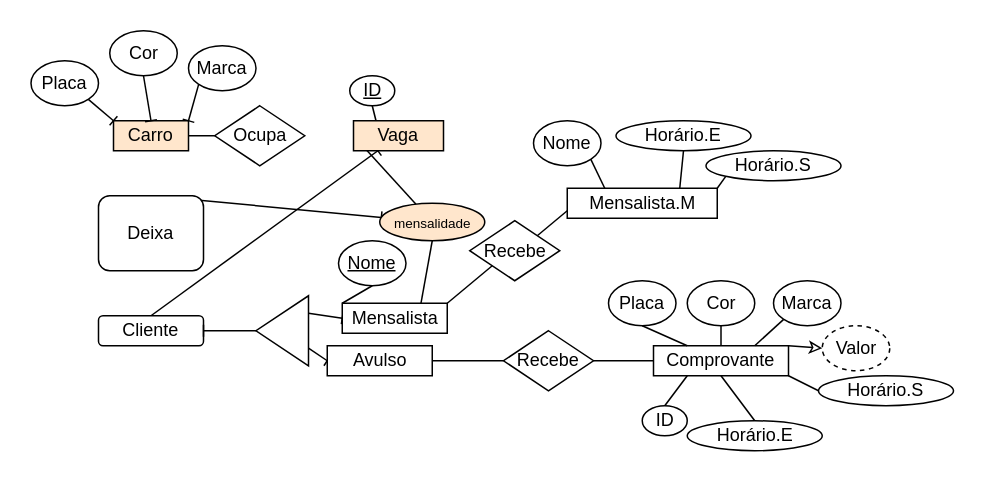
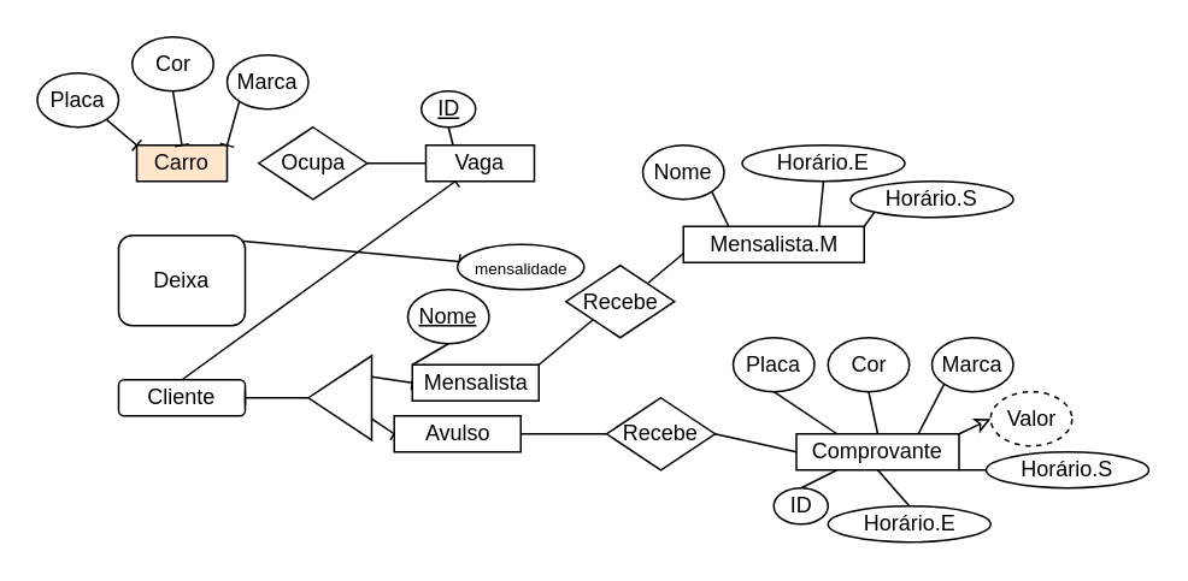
  <mxCell id="0" />
  <mxCell id="1" parent="0" />
  <mxCell id="2" style="edgeStyle=none;rounded=0;orthogonalLoop=1;jettySize=auto;html=1;exitX=0.5;exitY=0;exitDx=0;exitDy=0;endArrow=baseDash;endFill=0;" edge="1" parent="1" source="3" target="28"><mxGeometry relative="1" as="geometry"><mxPoint x="100" y="150" as="targetPoint" /></mxGeometry></mxCell>
  <mxCell id="3" value="Cliente" style="whiteSpace=wrap;html=1;rounded=1;" vertex="1" parent="1"><mxGeometry x="65" y="210" width="70" height="20" as="geometry" /></mxCell>
  <mxCell id="4" style="edgeStyle=none;rounded=0;orthogonalLoop=1;jettySize=auto;html=1;exitX=0.75;exitY=0;exitDx=0;exitDy=0;endArrow=baseDash;endFill=0;" edge="1" parent="1" source="3" target="3"><mxGeometry relative="1" as="geometry" /></mxCell>
  <mxCell id="5" style="edgeStyle=none;rounded=0;orthogonalLoop=1;jettySize=auto;html=1;exitX=0;exitY=0.75;exitDx=0;exitDy=0;endArrow=baseDash;endFill=0;entryX=0;entryY=0.5;entryDx=0;entryDy=0;" edge="1" parent="1" source="8" target="11"><mxGeometry relative="1" as="geometry"><mxPoint x="135" y="330" as="targetPoint" /></mxGeometry></mxCell>
  <mxCell id="6" style="edgeStyle=none;rounded=0;orthogonalLoop=1;jettySize=auto;html=1;exitX=0;exitY=0.25;exitDx=0;exitDy=0;endArrow=baseDash;endFill=0;entryX=0;entryY=0.5;entryDx=0;entryDy=0;" edge="1" parent="1" source="8" target="13"><mxGeometry relative="1" as="geometry"><mxPoint x="65" y="330" as="targetPoint" /></mxGeometry></mxCell>
  <mxCell id="7" style="edgeStyle=none;rounded=0;orthogonalLoop=1;jettySize=auto;html=1;exitX=1;exitY=0.5;exitDx=0;exitDy=0;entryX=1;entryY=0.5;entryDx=0;entryDy=0;endArrow=baseDash;endFill=0;" edge="1" parent="1" source="8" target="3"><mxGeometry relative="1" as="geometry" /></mxCell>
  <mxCell id="8" value="" style="triangle;whiteSpace=wrap;html=1;rotation=-180;" vertex="1" parent="1"><mxGeometry x="170" y="196.66" width="35" height="46.67" as="geometry" /></mxCell>
  <mxCell id="9" style="edgeStyle=none;rounded=0;orthogonalLoop=1;jettySize=auto;html=1;exitX=1;exitY=0;exitDx=0;exitDy=0;entryX=0;entryY=1;entryDx=0;entryDy=0;endArrow=none;endFill=0;" edge="1" parent="1" source="11" target="55"><mxGeometry relative="1" as="geometry" /></mxCell>
- <mxCell id="10" style="edgeStyle=none;rounded=0;orthogonalLoop=1;jettySize=auto;html=1;exitX=0.75;exitY=0;exitDx=0;exitDy=0;entryX=0.5;entryY=1;entryDx=0;entryDy=0;fontSize=9;endArrow=none;endFill=0;" edge="1" parent="1" source="11" target="57"><mxGeometry relative="1" as="geometry" /></mxCell>
  <mxCell id="11" value="Mensalista" style="rounded=0;whiteSpace=wrap;html=1;" vertex="1" parent="1"><mxGeometry x="227.5" y="201.66" width="70" height="20" as="geometry" /></mxCell>
  <mxCell id="12" style="edgeStyle=none;rounded=0;orthogonalLoop=1;jettySize=auto;html=1;exitX=1;exitY=0.5;exitDx=0;exitDy=0;entryX=0;entryY=0.5;entryDx=0;entryDy=0;endArrow=none;endFill=0;" edge="1" parent="1" source="13" target="32"><mxGeometry relative="1" as="geometry" /></mxCell>
  <mxCell id="13" value="Avulso" style="rounded=0;whiteSpace=wrap;html=1;" vertex="1" parent="1"><mxGeometry x="217.5" y="230" width="70" height="20" as="geometry" /></mxCell>
  <mxCell id="14" style="edgeStyle=none;rounded=0;orthogonalLoop=1;jettySize=auto;html=1;exitX=0.5;exitY=1;exitDx=0;exitDy=0;endArrow=none;endFill=0;entryX=0;entryY=0;entryDx=0;entryDy=0;" edge="1" parent="1" source="15" target="11"><mxGeometry relative="1" as="geometry"><mxPoint x="360" y="190" as="targetPoint" /></mxGeometry></mxCell>
  <mxCell id="15" value="&lt;u&gt;Nome&lt;/u&gt;" style="ellipse;whiteSpace=wrap;html=1;" vertex="1" parent="1"><mxGeometry x="225" y="160" width="45" height="30" as="geometry" /></mxCell>
  <mxCell id="16" style="edgeStyle=none;rounded=0;orthogonalLoop=1;jettySize=auto;html=1;exitX=0.5;exitY=0;exitDx=0;exitDy=0;endArrow=baseDash;endFill=0;" edge="1" parent="1" source="17" target="57"><mxGeometry relative="1" as="geometry" /></mxCell>
  <mxCell id="17" value="Deixa" style="whiteSpace=wrap;html=1;rounded=1;" vertex="1" parent="1"><mxGeometry x="65" y="130" width="70" height="50" as="geometry" /></mxCell>
  <mxCell id="18" value="Carro" style="rounded=0;whiteSpace=wrap;html=1;fillColor=#ffe6cc;" vertex="1" parent="1"><mxGeometry x="75" y="80" width="50" height="20" as="geometry" /></mxCell>
  <mxCell id="19" style="edgeStyle=none;rounded=0;orthogonalLoop=1;jettySize=auto;html=1;exitX=1;exitY=1;exitDx=0;exitDy=0;entryX=0;entryY=0;entryDx=0;entryDy=0;endArrow=baseDash;endFill=0;" edge="1" parent="1" source="20" target="18"><mxGeometry relative="1" as="geometry" /></mxCell>
  <mxCell id="20" value="Placa" style="ellipse;whiteSpace=wrap;html=1;" vertex="1" parent="1"><mxGeometry x="20" y="40" width="45" height="30" as="geometry" /></mxCell>
  <mxCell id="21" style="edgeStyle=none;rounded=0;orthogonalLoop=1;jettySize=auto;html=1;exitX=0.5;exitY=1;exitDx=0;exitDy=0;entryX=0.5;entryY=0;entryDx=0;entryDy=0;endArrow=baseDash;endFill=0;" edge="1" parent="1" source="22" target="18"><mxGeometry relative="1" as="geometry" /></mxCell>
  <mxCell id="22" value="Cor" style="ellipse;whiteSpace=wrap;html=1;" vertex="1" parent="1"><mxGeometry x="72.5" y="20" width="45" height="30" as="geometry" /></mxCell>
  <mxCell id="23" style="edgeStyle=none;rounded=0;orthogonalLoop=1;jettySize=auto;html=1;exitX=0;exitY=1;exitDx=0;exitDy=0;entryX=1;entryY=0;entryDx=0;entryDy=0;endArrow=baseDash;endFill=0;" edge="1" parent="1" source="24" target="18"><mxGeometry relative="1" as="geometry" /></mxCell>
  <mxCell id="24" value="Marca" style="ellipse;whiteSpace=wrap;html=1;" vertex="1" parent="1"><mxGeometry x="125" y="30" width="45" height="30" as="geometry" /></mxCell>
- <mxCell id="25" style="edgeStyle=none;rounded=0;orthogonalLoop=1;jettySize=auto;html=1;exitX=0;exitY=0.5;exitDx=0;exitDy=0;entryX=1;entryY=0.5;entryDx=0;entryDy=0;endArrow=none;endFill=0;" edge="1" parent="1" source="26" target="18"><mxGeometry relative="1" as="geometry" /></mxCell>
  <mxCell id="26" value="Ocupa" style="rhombus;whiteSpace=wrap;html=1;" vertex="1" parent="1"><mxGeometry x="142.5" y="70" width="60" height="40" as="geometry" /></mxCell>
- <mxCell id="27" style="edgeStyle=none;rounded=0;orthogonalLoop=1;jettySize=auto;html=1;exitX=0;exitY=0.5;exitDx=0;exitDy=0;endArrow=none;endFill=0;" edge="1" parent="1" source="28" target="57"><mxGeometry relative="1" as="geometry" /></mxCell>
- <mxCell id="28" value="Vaga" style="rounded=0;whiteSpace=wrap;html=1;fillColor=#ffe6cc;" vertex="1" parent="1"><mxGeometry x="235" y="80" width="60" height="20" as="geometry" /></mxCell>
+ <mxCell id="27" style="edgeStyle=none;rounded=0;orthogonalLoop=1;jettySize=auto;html=1;exitX=0;exitY=0.5;exitDx=0;exitDy=0;entryX=1;entryY=0.5;entryDx=0;entryDy=0;endArrow=none;endFill=0;" edge="1" parent="1" source="28" target="26"><mxGeometry relative="1" as="geometry" /></mxCell>
+ <mxCell id="28" value="Vaga" style="rounded=0;whiteSpace=wrap;html=1;" vertex="1" parent="1"><mxGeometry x="235" y="80" width="60" height="20" as="geometry" /></mxCell>
  <mxCell id="29" style="edgeStyle=none;rounded=0;orthogonalLoop=1;jettySize=auto;html=1;exitX=0.5;exitY=1;exitDx=0;exitDy=0;entryX=0.25;entryY=0;entryDx=0;entryDy=0;endArrow=none;endFill=0;" edge="1" parent="1" source="30" target="28"><mxGeometry relative="1" as="geometry" /></mxCell>
  <mxCell id="30" value="&lt;u&gt;ID&lt;/u&gt;" style="ellipse;whiteSpace=wrap;html=1;" vertex="1" parent="1"><mxGeometry x="232.5" y="50" width="30" height="20" as="geometry" /></mxCell>
  <mxCell id="31" style="edgeStyle=none;rounded=0;orthogonalLoop=1;jettySize=auto;html=1;exitX=1;exitY=0.5;exitDx=0;exitDy=0;endArrow=none;endFill=0;entryX=0;entryY=0.5;entryDx=0;entryDy=0;" edge="1" parent="1" source="32" target="34"><mxGeometry relative="1" as="geometry"><mxPoint x="445" y="240" as="targetPoint" /></mxGeometry></mxCell>
  <mxCell id="32" value="Recebe" style="rhombus;whiteSpace=wrap;html=1;" vertex="1" parent="1"><mxGeometry x="335" y="220" width="60" height="40" as="geometry" /></mxCell>
  <mxCell id="33" style="edgeStyle=none;rounded=0;orthogonalLoop=1;jettySize=auto;html=1;exitX=1;exitY=0;exitDx=0;exitDy=0;entryX=0;entryY=0.5;entryDx=0;entryDy=0;endArrow=classic;endFill=0;" edge="1" parent="1" source="34" target="56"><mxGeometry relative="1" as="geometry" /></mxCell>
- <mxCell id="34" value="Comprovante" style="rounded=0;whiteSpace=wrap;html=1;" vertex="1" parent="1"><mxGeometry x="435" y="230" width="90" height="20" as="geometry" /></mxCell>
+ <mxCell id="34" value="Comprovante" style="rounded=0;whiteSpace=wrap;html=1;" vertex="1" parent="1"><mxGeometry x="440" y="240" width="90" height="20" as="geometry" /></mxCell>
  <mxCell id="35" value="Mensalista.M" style="rounded=0;whiteSpace=wrap;html=1;" vertex="1" parent="1"><mxGeometry x="377.5" y="125" width="100" height="20" as="geometry" /></mxCell>
  <mxCell id="36" style="edgeStyle=none;rounded=0;orthogonalLoop=1;jettySize=auto;html=1;exitX=0.5;exitY=0;exitDx=0;exitDy=0;entryX=0.25;entryY=1;entryDx=0;entryDy=0;endArrow=none;endFill=0;" edge="1" parent="1" source="37" target="34"><mxGeometry relative="1" as="geometry" /></mxCell>
  <mxCell id="37" value="ID" style="ellipse;whiteSpace=wrap;html=1;" vertex="1" parent="1"><mxGeometry x="427.5" y="270" width="30" height="20" as="geometry" /></mxCell>
  <mxCell id="38" style="edgeStyle=none;rounded=0;orthogonalLoop=1;jettySize=auto;html=1;exitX=0.5;exitY=1;exitDx=0;exitDy=0;entryX=0.25;entryY=0;entryDx=0;entryDy=0;endArrow=none;endFill=0;" edge="1" parent="1" source="39" target="34"><mxGeometry relative="1" as="geometry" /></mxCell>
  <mxCell id="39" value="Placa" style="ellipse;whiteSpace=wrap;html=1;" vertex="1" parent="1"><mxGeometry x="405" y="186.66" width="45" height="30" as="geometry" /></mxCell>
  <mxCell id="40" style="edgeStyle=none;rounded=0;orthogonalLoop=1;jettySize=auto;html=1;exitX=0.5;exitY=1;exitDx=0;exitDy=0;entryX=0.5;entryY=0;entryDx=0;entryDy=0;endArrow=none;endFill=0;" edge="1" parent="1" source="41" target="34"><mxGeometry relative="1" as="geometry" /></mxCell>
  <mxCell id="41" value="Cor" style="ellipse;whiteSpace=wrap;html=1;" vertex="1" parent="1"><mxGeometry x="457.5" y="186.66" width="45" height="30" as="geometry" /></mxCell>
  <mxCell id="42" style="edgeStyle=none;rounded=0;orthogonalLoop=1;jettySize=auto;html=1;exitX=0;exitY=1;exitDx=0;exitDy=0;entryX=0.75;entryY=0;entryDx=0;entryDy=0;endArrow=none;endFill=0;" edge="1" parent="1" source="43" target="34"><mxGeometry relative="1" as="geometry" /></mxCell>
  <mxCell id="43" value="Marca" style="ellipse;whiteSpace=wrap;html=1;" vertex="1" parent="1"><mxGeometry x="515" y="186.66" width="45" height="30" as="geometry" /></mxCell>
  <mxCell id="44" style="edgeStyle=none;rounded=0;orthogonalLoop=1;jettySize=auto;html=1;exitX=0.5;exitY=0;exitDx=0;exitDy=0;entryX=0.5;entryY=1;entryDx=0;entryDy=0;endArrow=none;endFill=0;" edge="1" parent="1" source="45" target="34"><mxGeometry relative="1" as="geometry" /></mxCell>
  <mxCell id="45" value="Horário.E" style="ellipse;whiteSpace=wrap;html=1;" vertex="1" parent="1"><mxGeometry x="457.5" y="280" width="90" height="20" as="geometry" /></mxCell>
  <mxCell id="46" style="edgeStyle=none;rounded=0;orthogonalLoop=1;jettySize=auto;html=1;exitX=0;exitY=0.5;exitDx=0;exitDy=0;entryX=1;entryY=1;entryDx=0;entryDy=0;endArrow=none;endFill=0;" edge="1" parent="1" source="47" target="34"><mxGeometry relative="1" as="geometry" /></mxCell>
  <mxCell id="47" value="Horário.S" style="ellipse;whiteSpace=wrap;html=1;" vertex="1" parent="1"><mxGeometry x="545" y="250" width="90" height="20" as="geometry" /></mxCell>
  <mxCell id="48" style="edgeStyle=none;rounded=0;orthogonalLoop=1;jettySize=auto;html=1;exitX=0;exitY=1;exitDx=0;exitDy=0;entryX=1;entryY=0;entryDx=0;entryDy=0;endArrow=none;endFill=0;" edge="1" parent="1" source="49" target="35"><mxGeometry relative="1" as="geometry" /></mxCell>
  <mxCell id="49" value="Horário.S" style="ellipse;whiteSpace=wrap;html=1;" vertex="1" parent="1"><mxGeometry x="470" y="100" width="90" height="20" as="geometry" /></mxCell>
  <mxCell id="50" style="edgeStyle=none;rounded=0;orthogonalLoop=1;jettySize=auto;html=1;exitX=0.5;exitY=1;exitDx=0;exitDy=0;entryX=0.75;entryY=0;entryDx=0;entryDy=0;endArrow=none;endFill=0;" edge="1" parent="1" source="51" target="35"><mxGeometry relative="1" as="geometry" /></mxCell>
  <mxCell id="51" value="Horário.E" style="ellipse;whiteSpace=wrap;html=1;" vertex="1" parent="1"><mxGeometry x="410" y="80" width="90" height="20" as="geometry" /></mxCell>
  <mxCell id="52" style="edgeStyle=none;rounded=0;orthogonalLoop=1;jettySize=auto;html=1;exitX=1;exitY=1;exitDx=0;exitDy=0;entryX=0.25;entryY=0;entryDx=0;entryDy=0;endArrow=none;endFill=0;" edge="1" parent="1" source="53" target="35"><mxGeometry relative="1" as="geometry" /></mxCell>
  <mxCell id="53" value="Nome" style="ellipse;whiteSpace=wrap;html=1;" vertex="1" parent="1"><mxGeometry x="355" y="80" width="45" height="30" as="geometry" /></mxCell>
  <mxCell id="54" style="edgeStyle=none;rounded=0;orthogonalLoop=1;jettySize=auto;html=1;exitX=1;exitY=0;exitDx=0;exitDy=0;entryX=0;entryY=0.75;entryDx=0;entryDy=0;endArrow=none;endFill=0;" edge="1" parent="1" source="55" target="35"><mxGeometry relative="1" as="geometry" /></mxCell>
  <mxCell id="55" value="Recebe" style="rhombus;whiteSpace=wrap;html=1;" vertex="1" parent="1"><mxGeometry x="312.5" y="146.66" width="60" height="40" as="geometry" /></mxCell>
  <mxCell id="56" value="Valor" style="ellipse;whiteSpace=wrap;html=1;dashed=1;" vertex="1" parent="1"><mxGeometry x="547.5" y="216.66" width="45" height="30" as="geometry" /></mxCell>
- <mxCell id="57" value="&lt;font style=&quot;font-size: 9px;&quot;&gt;mensalidade&lt;/font&gt;" style="ellipse;whiteSpace=wrap;html=1;fillColor=#ffe6cc;" vertex="1" parent="1"><mxGeometry x="252.5" y="135" width="70" height="25" as="geometry" /></mxCell>
+ <mxCell id="57" value="&lt;font style=&quot;font-size: 9px;&quot;&gt;mensalidade&lt;/font&gt;" style="ellipse;whiteSpace=wrap;html=1;" vertex="1" parent="1"><mxGeometry x="252.5" y="135" width="70" height="25" as="geometry" /></mxCell>
